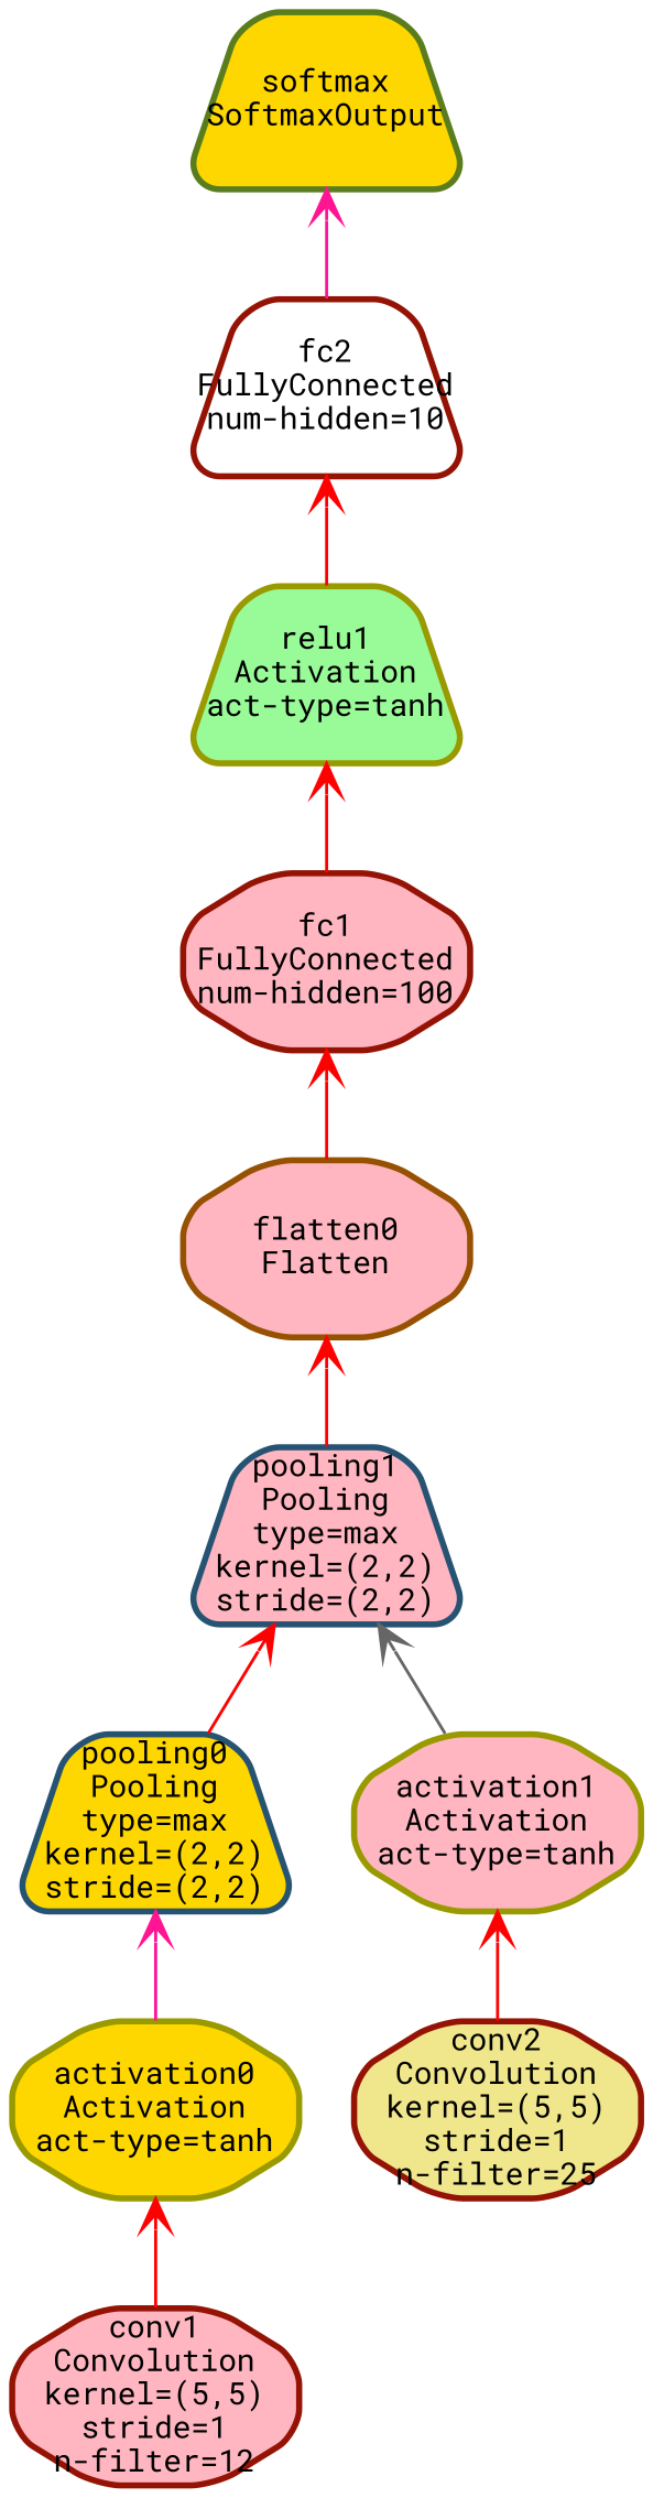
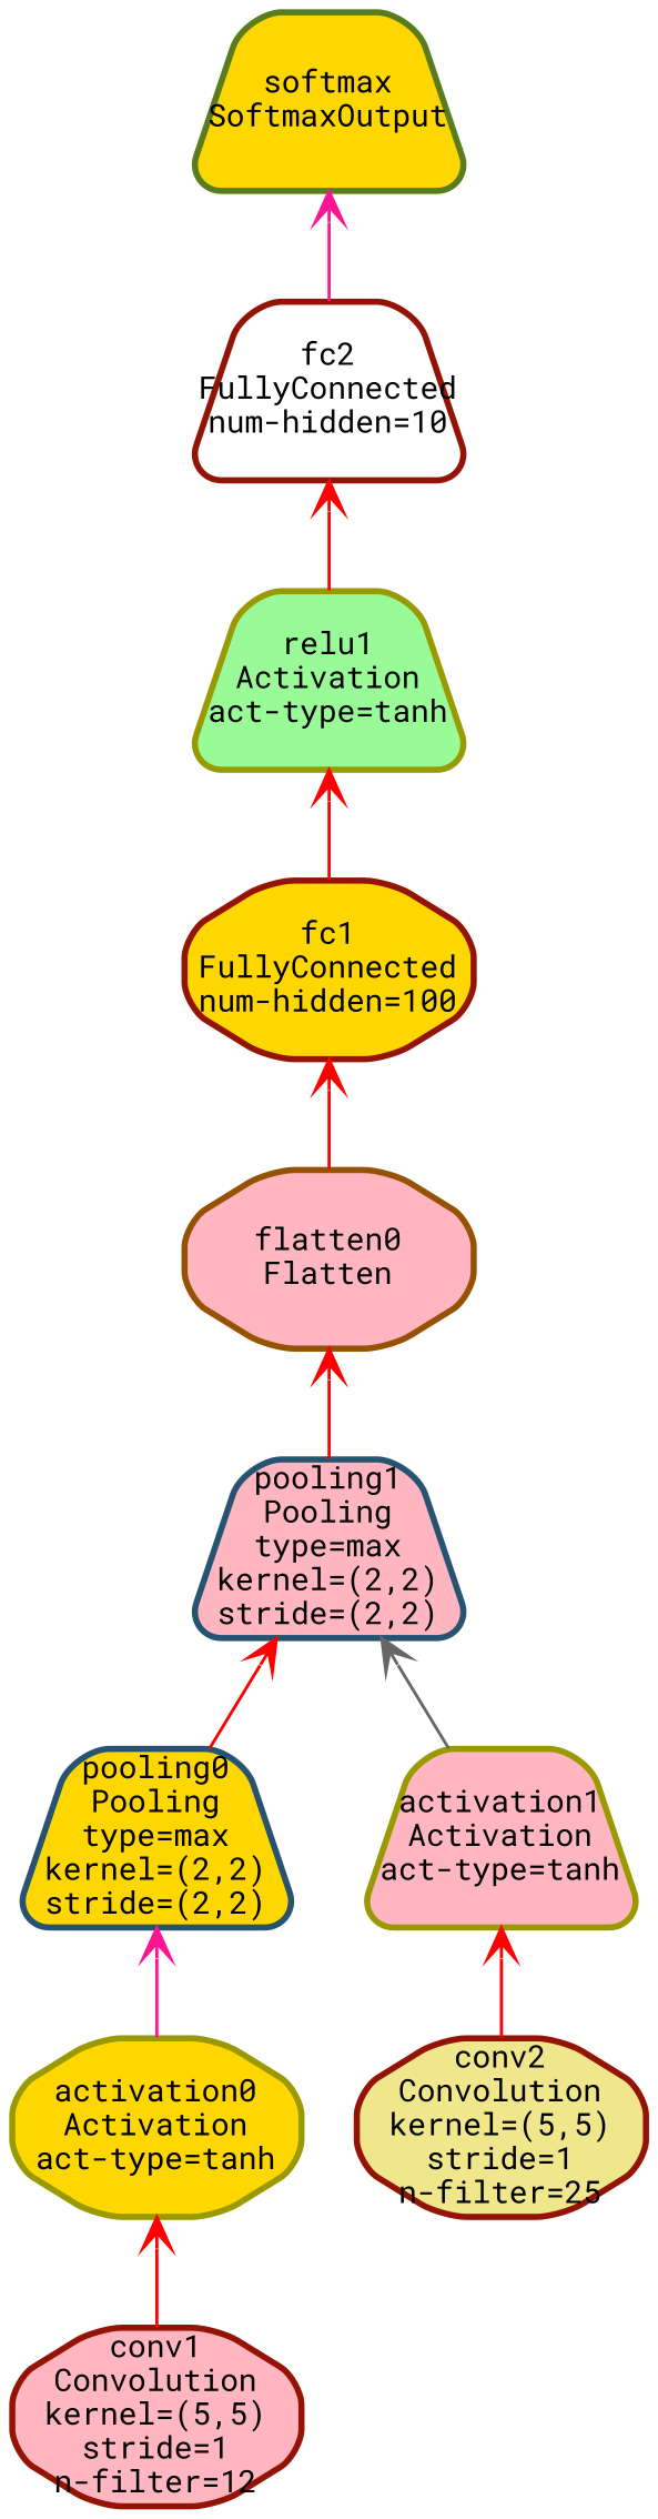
  digraph {
    fontname="Roboto Mono"
    node [color="#941305" fillcolor=lightpink fixedsize=true fontname="Roboto Mono" fontsize=10 penwidth=2 shape=trapezium style="rounded,filled"]
    edge [arrowtail=open color=red dir=back fontname="Roboto Mono" fontsize=10]
    n1 [height=0.8034 label="conv1\nConvolution\nkernel=(5,5)\nstride=1\nn-filter=12" shape=octagon width=1.3]
    n2 [color="#999900" fillcolor=gold height=0.8034 label="activation0\nActivation\nact-type=tanh" shape=octagon width=1.3]
    n3 [color="#275372" fillcolor=gold height=0.8034 label="pooling0\nPooling\ntype=max\nkernel=(2,2)\nstride=(2,2)" width=1.3]
    n4 [fillcolor=khaki height=0.8034 label="conv2\nConvolution\nkernel=(5,5)\nstride=1\nn-filter=25" shape=octagon width=1.3]
-   n5 [color="#999900" height=0.8034 label="activation1\nActivation\nact-type=tanh" shape=octagon width=1.3]
+   n5 [color="#999900" height=0.8034 label="activation1\nActivation\nact-type=tanh" width=1.3]
    n6 [color="#275372" height=0.8034 label="pooling1\nPooling\ntype=max\nkernel=(2,2)\nstride=(2,2)" width=1.3]
    n7 [color="#975102" height=0.8034 label="flatten0\nFlatten" shape=octagon width=1.3]
-   n8 [height=0.8034 label="fc1\nFullyConnected\nnum-hidden=100" shape=octagon width=1.3]
+   n8 [fillcolor=gold height=0.8034 label="fc1\nFullyConnected\nnum-hidden=100" shape=octagon width=1.3]
    n9 [color="#999900" fillcolor=palegreen height=0.8034 label="relu1\nActivation\nact-type=tanh" width=1.3]
    n10 [fillcolor=white height=0.8034 label="fc2\nFullyConnected\nnum-hidden=10" width=1.3]
    n11 [color="#597d1c" fillcolor=gold height=0.8034 label="softmax\nSoftmaxOutput" width=1.3]
    n2 -> n1
    n3 -> n2 [color=deeppink]
    n5 -> n4
    n6 -> n3
    n6 -> n5 [color=gray40]
    n7 -> n6
    n8 -> n7
    n9 -> n8
    n10 -> n9
    n11 -> n10 [color=deeppink]
  }
